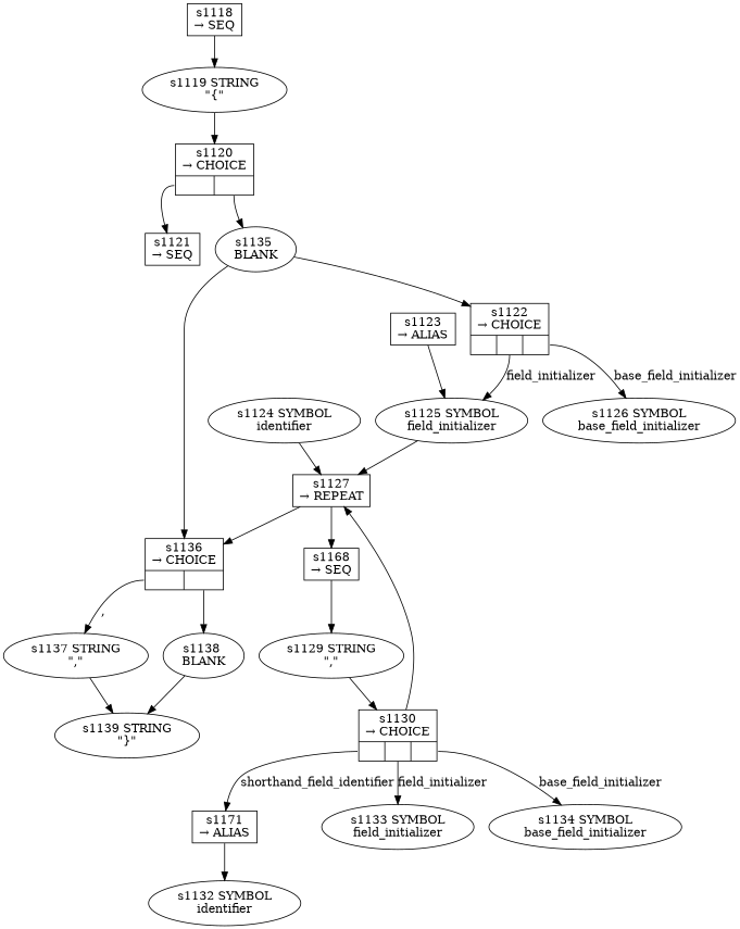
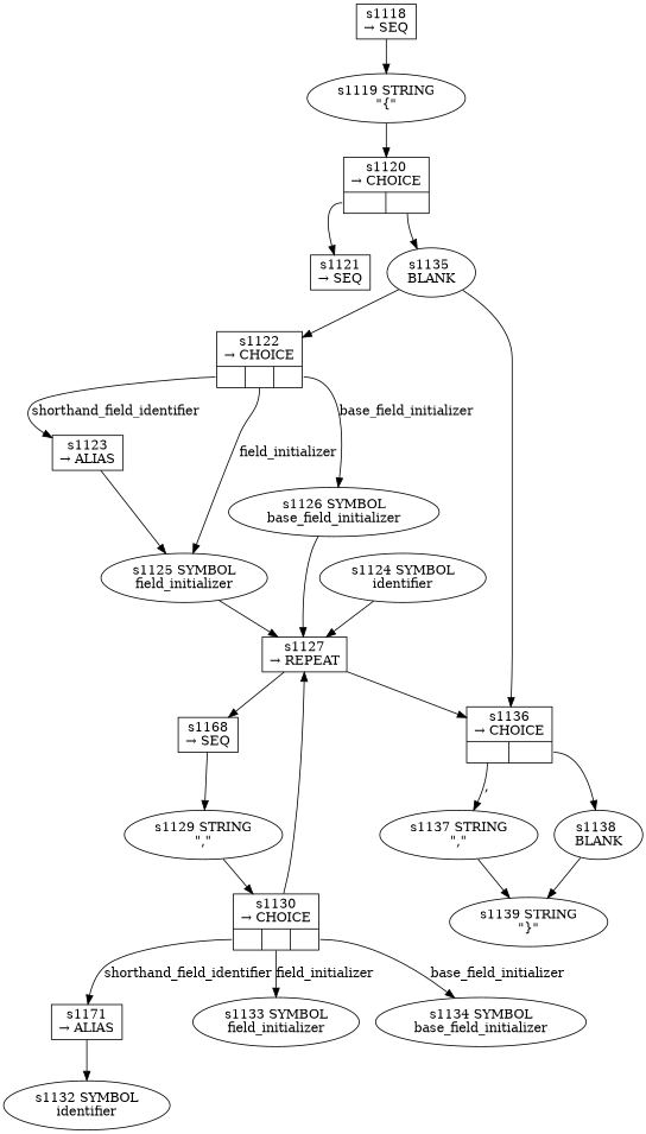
  digraph {
    rankdir=TB
    n1 [fixedsize=false label="s1118\n&rarr; SEQ" peripheries=1 shape=record]
    n2 [label="s1119 STRING\n\"{\""]
    n3 [fixedsize=false label="{s1120\n&rarr; CHOICE|{<p0>|<p1>}}" peripheries=1 shape=record]
    n4 [fixedsize=false label="s1121\n&rarr; SEQ" peripheries=1 shape=record]
    n5 [label="s1135 \nBLANK"]
    n6 [fixedsize=false label="{s1122\n&rarr; CHOICE|{<p0>|<p1>|<p2>}}" peripheries=1 shape=record]
    n7 [fixedsize=false label="{s1136\n&rarr; CHOICE|{<p0>|<p1>}}" peripheries=1 shape=record]
    n8 [fixedsize=false label="s1123\n&rarr; ALIAS" peripheries=1 shape=record]
    n9 [label="s1125 SYMBOL\nfield_initializer"]
    n10 [label="s1126 SYMBOL\nbase_field_initializer"]
    n11 [fixedsize=false label="s1127\n&rarr; REPEAT" peripheries=1 shape=record]
    n12 [label="s1124 SYMBOL\nidentifier"]
    n13 [fixedsize=false label="s1168\n&rarr; SEQ" peripheries=1 shape=record]
    n14 [label="s1129 STRING\n\",\""]
    n15 [label="s1137 STRING\n\",\""]
    n16 [label="s1138 \nBLANK"]
    n17 [fixedsize=false label="{s1130\n&rarr; CHOICE|{<p0>|<p1>|<p2>}}" peripheries=1 shape=record]
    n18 [fixedsize=false label="s1171\n&rarr; ALIAS" peripheries=1 shape=record]
    n19 [label="s1133 SYMBOL\nfield_initializer"]
    n20 [label="s1134 SYMBOL\nbase_field_initializer"]
    n21 [label="s1132 SYMBOL\nidentifier"]
    n22 [label="s1139 STRING\n\"}\""]
    n1 -> n2
    n2 -> n3
    n3 -> n4 [tailport=p0]
    n3 -> n5 [tailport=p1]
    n5 -> n6
    n5 -> n7
+   n6 -> n8 [label=shorthand_field_identifier tailport=p0]
    n6 -> n9 [label=field_initializer tailport=p1]
    n6 -> n10 [label=base_field_initializer tailport=p2]
    n7 -> n15 [label="," tailport=p0]
    n7 -> n16 [tailport=p1]
    n8 -> n9
    n9 -> n11
+   n10 -> n11
    n11 -> n7
    n11 -> n13
    n12 -> n11
    n13 -> n14
    n14 -> n17
    n15 -> n22
    n16 -> n22
    n17 -> n11
    n17 -> n18 [label=shorthand_field_identifier tailport=p0]
    n17 -> n19 [label=field_initializer tailport=p1]
    n17 -> n20 [label=base_field_initializer tailport=p2]
    n18 -> n21
  }
